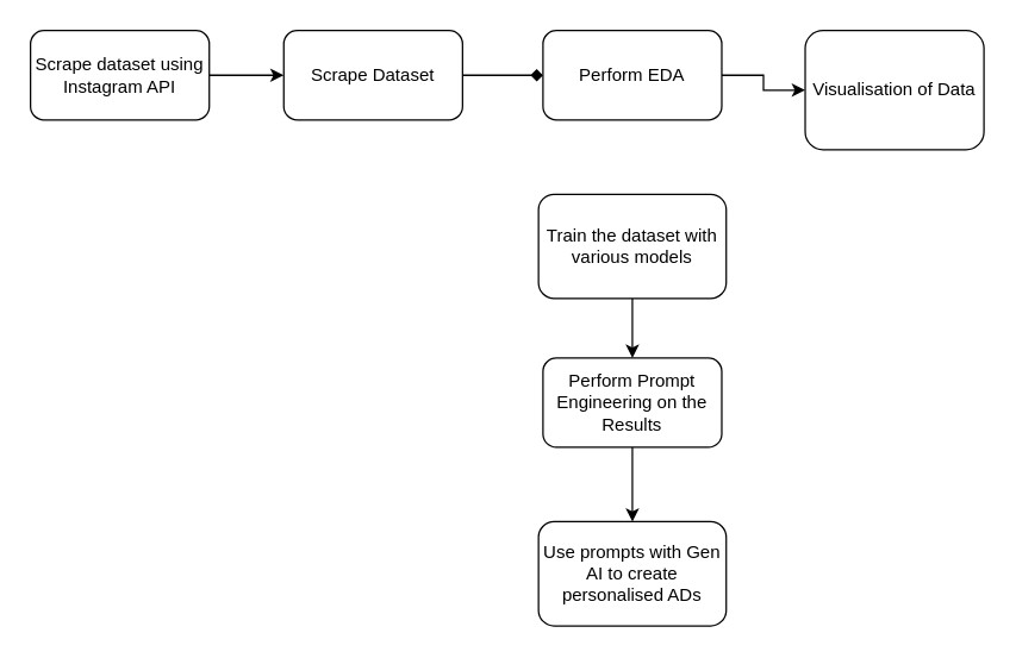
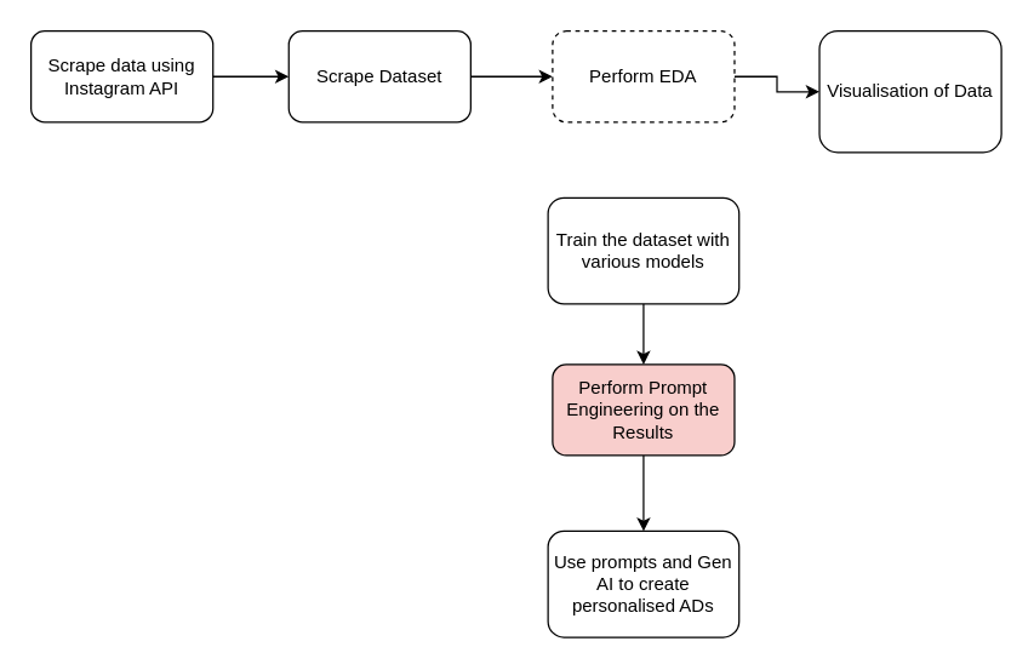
  <mxCell id="0" />
  <mxCell id="1" parent="0" />
  <mxCell id="2" value="" style="edgeStyle=orthogonalEdgeStyle;rounded=0;orthogonalLoop=1;jettySize=auto;html=1;" edge="1" parent="1" source="3" target="5"><mxGeometry relative="1" as="geometry" /></mxCell>
- <mxCell id="3" value="Scrape dataset using Instagram API" style="rounded=1;whiteSpace=wrap;html=1;" vertex="1" parent="1"><mxGeometry x="20" y="20" width="120" height="60" as="geometry" /></mxCell>
- <mxCell id="4" value="" style="edgeStyle=orthogonalEdgeStyle;rounded=0;orthogonalLoop=1;jettySize=auto;html=1;endArrow=diamond;" edge="1" parent="1" source="5" target="7"><mxGeometry relative="1" as="geometry" /></mxCell>
+ <mxCell id="3" value="Scrape data using Instagram API" style="rounded=1;whiteSpace=wrap;html=1;" vertex="1" parent="1"><mxGeometry x="20" y="20" width="120" height="60" as="geometry" /></mxCell>
+ <mxCell id="4" value="" style="edgeStyle=orthogonalEdgeStyle;rounded=0;orthogonalLoop=1;jettySize=auto;html=1;" edge="1" parent="1" source="5" target="7"><mxGeometry relative="1" as="geometry" /></mxCell>
  <mxCell id="5" value="Scrape Dataset" style="whiteSpace=wrap;html=1;rounded=1;" vertex="1" parent="1"><mxGeometry x="190" y="20" width="120" height="60" as="geometry" /></mxCell>
  <mxCell id="6" value="" style="edgeStyle=orthogonalEdgeStyle;rounded=0;orthogonalLoop=1;jettySize=auto;html=1;" edge="1" parent="1" source="7" target="8"><mxGeometry relative="1" as="geometry" /></mxCell>
- <mxCell id="7" value="Perform EDA" style="whiteSpace=wrap;html=1;rounded=1;" vertex="1" parent="1"><mxGeometry x="364" y="20" width="120" height="60" as="geometry" /></mxCell>
+ <mxCell id="7" value="Perform EDA" style="whiteSpace=wrap;html=1;rounded=1;dashed=1;" vertex="1" parent="1"><mxGeometry x="364" y="20" width="120" height="60" as="geometry" /></mxCell>
  <mxCell id="8" value="Visualisation of Data" style="whiteSpace=wrap;html=1;rounded=1;" vertex="1" parent="1"><mxGeometry x="540" y="20" width="120" height="80" as="geometry" /></mxCell>
  <mxCell id="9" value="" style="edgeStyle=orthogonalEdgeStyle;rounded=0;orthogonalLoop=1;jettySize=auto;html=1;" edge="1" parent="1" source="10" target="12"><mxGeometry relative="1" as="geometry" /></mxCell>
  <mxCell id="10" value="Train the dataset with various models" style="whiteSpace=wrap;html=1;rounded=1;" vertex="1" parent="1"><mxGeometry x="361" y="130" width="126" height="70" as="geometry" /></mxCell>
  <mxCell id="11" value="" style="edgeStyle=orthogonalEdgeStyle;rounded=0;orthogonalLoop=1;jettySize=auto;html=1;" edge="1" parent="1" source="12" target="13"><mxGeometry relative="1" as="geometry" /></mxCell>
- <mxCell id="12" value="Perform Prompt Engineering on the Results" style="whiteSpace=wrap;html=1;rounded=1;" vertex="1" parent="1"><mxGeometry x="364" y="240" width="120" height="60" as="geometry" /></mxCell>
- <mxCell id="13" value="Use prompts with Gen AI to create personalised ADs" style="whiteSpace=wrap;html=1;rounded=1;" vertex="1" parent="1"><mxGeometry x="361" y="350" width="126" height="70" as="geometry" /></mxCell>
+ <mxCell id="12" value="Perform Prompt Engineering on the Results" style="whiteSpace=wrap;html=1;rounded=1;fillColor=#f8cecc;" vertex="1" parent="1"><mxGeometry x="364" y="240" width="120" height="60" as="geometry" /></mxCell>
+ <mxCell id="13" value="Use prompts and Gen AI to create personalised ADs" style="whiteSpace=wrap;html=1;rounded=1;" vertex="1" parent="1"><mxGeometry x="361" y="350" width="126" height="70" as="geometry" /></mxCell>
